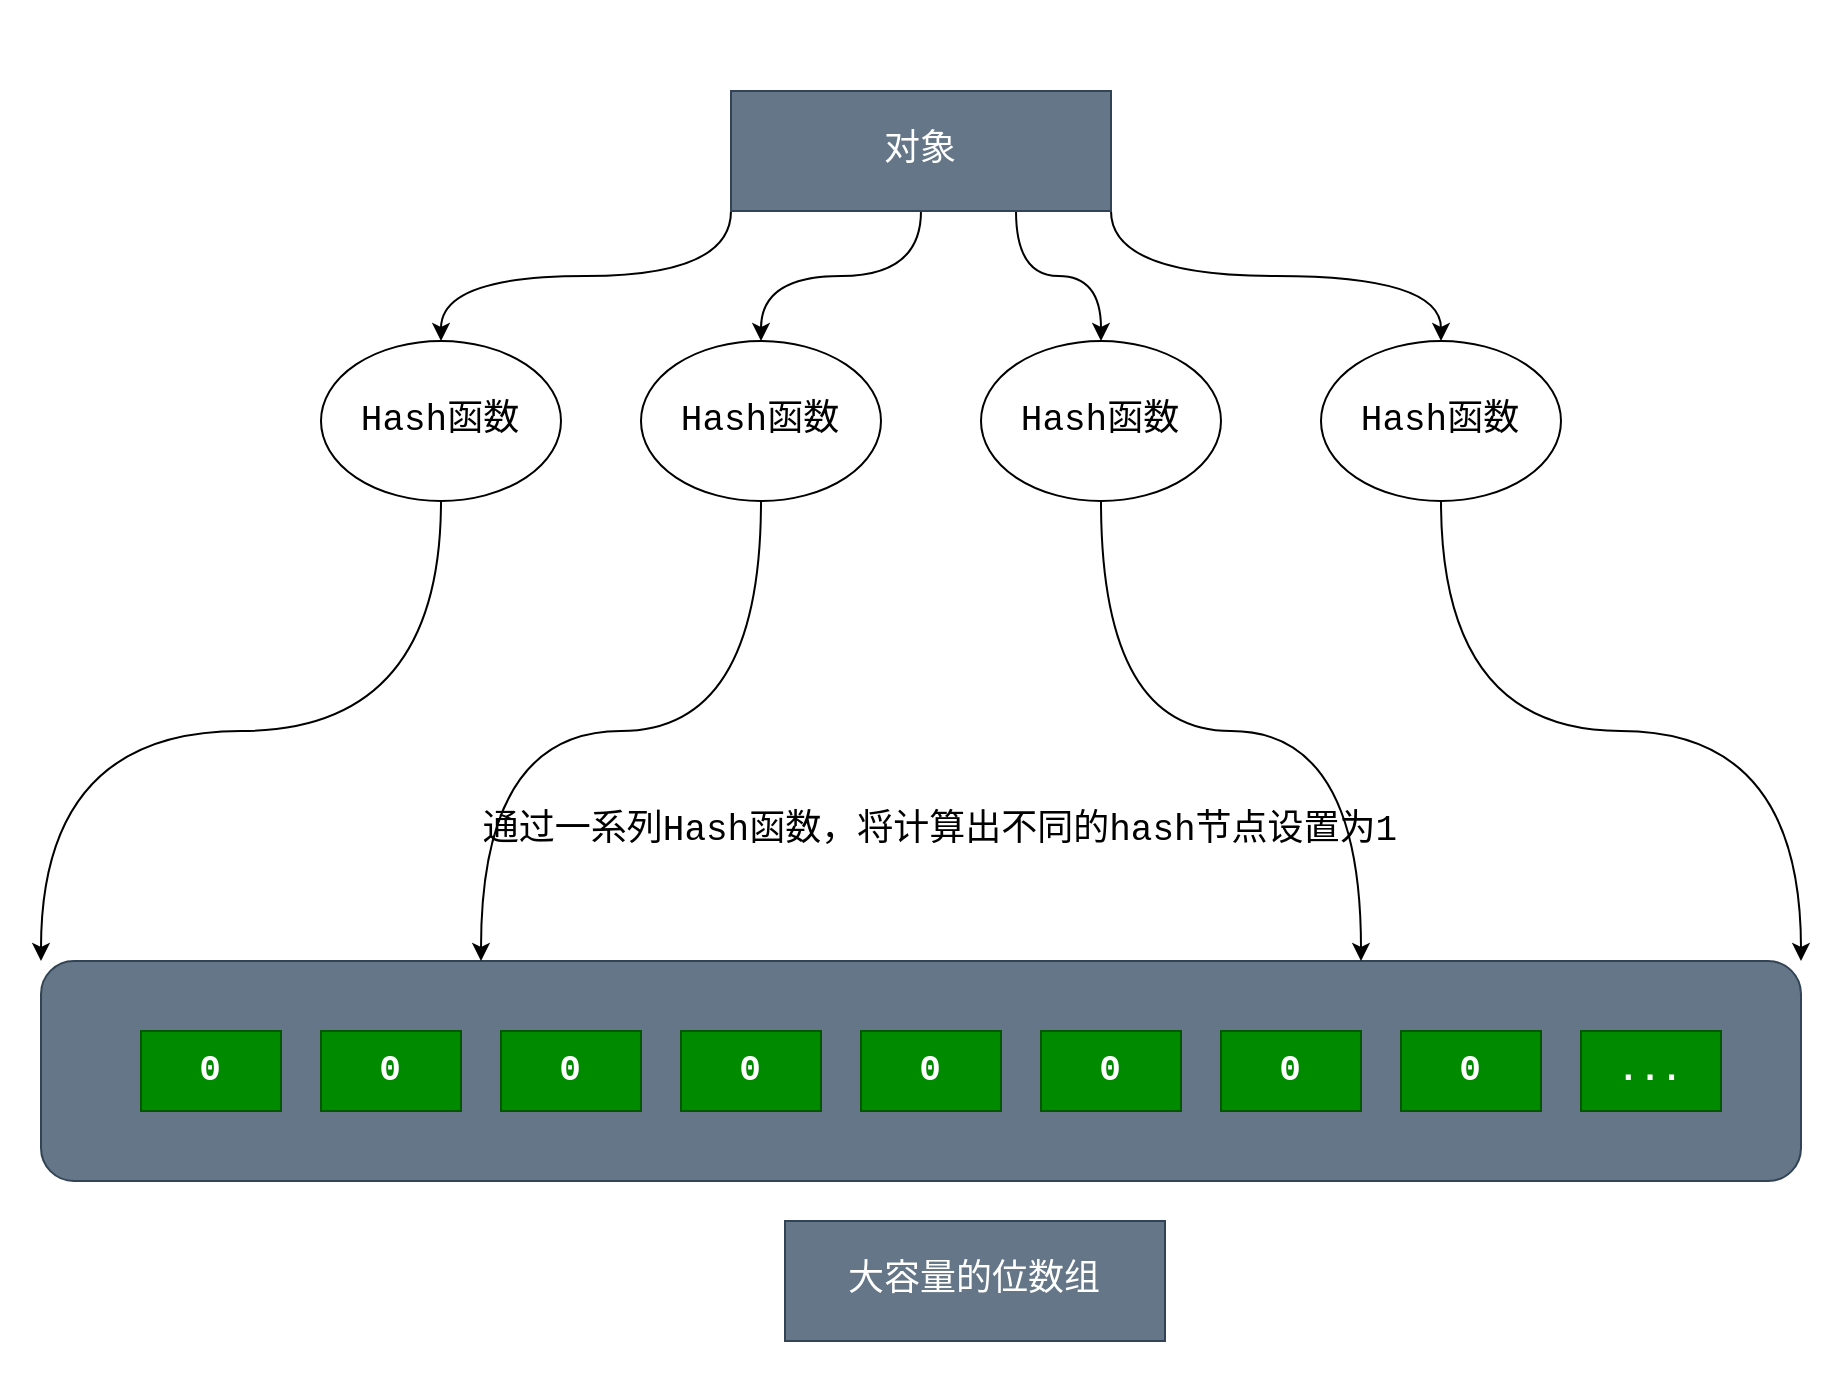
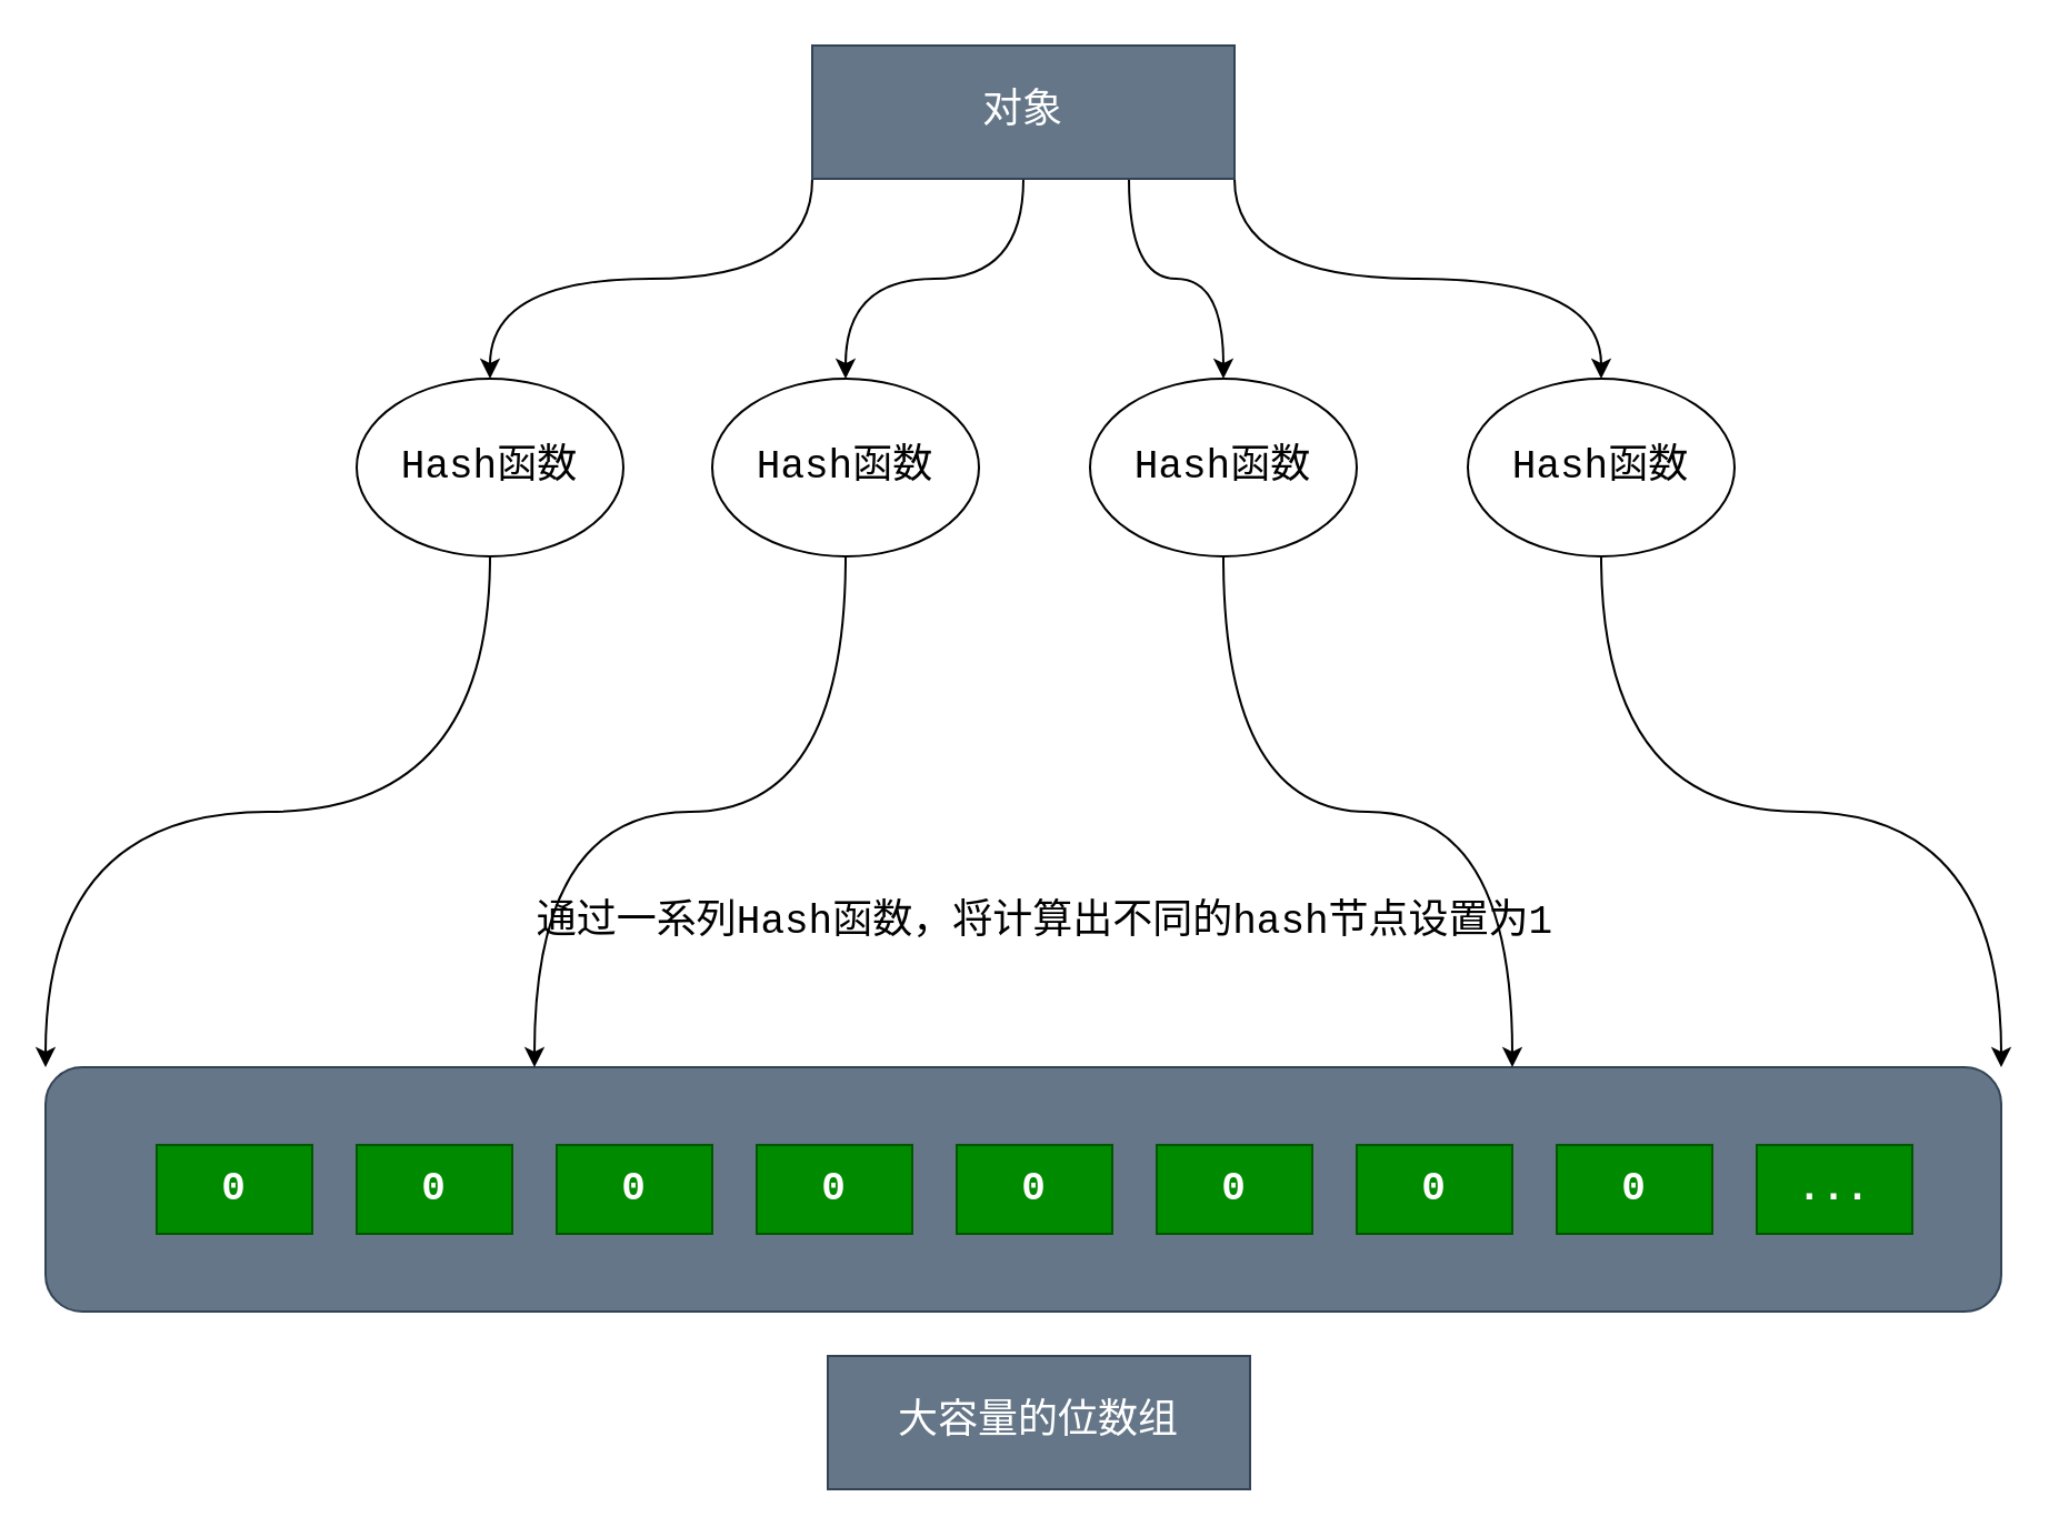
  <mxCell id="0" />
  <mxCell id="1" parent="0" />
  <mxCell id="2" value="" style="rounded=1;whiteSpace=wrap;html=1;fillColor=#647687;strokeColor=#314354;fontColor=#ffffff;" vertex="1" parent="1"><mxGeometry x="20" y="480" width="880" height="110" as="geometry" /></mxCell>
  <mxCell id="3" value="&lt;font face=&quot;Courier New&quot; style=&quot;font-size: 18px&quot;&gt;&lt;b&gt;0&lt;/b&gt;&lt;/font&gt;" style="rounded=0;whiteSpace=wrap;html=1;fillColor=#008a00;fontColor=#ffffff;strokeColor=#005700;" vertex="1" parent="1"><mxGeometry x="70" y="515" width="70" height="40" as="geometry" /></mxCell>
  <mxCell id="4" value="&lt;font face=&quot;Courier New&quot; style=&quot;font-size: 18px&quot;&gt;&lt;b&gt;0&lt;/b&gt;&lt;/font&gt;" style="rounded=0;whiteSpace=wrap;html=1;fillColor=#008a00;fontColor=#ffffff;strokeColor=#005700;" vertex="1" parent="1"><mxGeometry x="160" y="515" width="70" height="40" as="geometry" /></mxCell>
  <mxCell id="5" value="&lt;font face=&quot;Courier New&quot; style=&quot;font-size: 18px&quot;&gt;&lt;b&gt;0&lt;/b&gt;&lt;/font&gt;" style="rounded=0;whiteSpace=wrap;html=1;fillColor=#008a00;fontColor=#ffffff;strokeColor=#005700;" vertex="1" parent="1"><mxGeometry x="250" y="515" width="70" height="40" as="geometry" /></mxCell>
  <mxCell id="6" value="&lt;font face=&quot;Courier New&quot; style=&quot;font-size: 18px&quot;&gt;&lt;b&gt;0&lt;/b&gt;&lt;/font&gt;" style="rounded=0;whiteSpace=wrap;html=1;fillColor=#008a00;fontColor=#ffffff;strokeColor=#005700;" vertex="1" parent="1"><mxGeometry x="340" y="515" width="70" height="40" as="geometry" /></mxCell>
  <mxCell id="7" value="&lt;font face=&quot;Courier New&quot; style=&quot;font-size: 18px&quot;&gt;&lt;b&gt;0&lt;/b&gt;&lt;/font&gt;" style="rounded=0;whiteSpace=wrap;html=1;fillColor=#008a00;fontColor=#ffffff;strokeColor=#005700;" vertex="1" parent="1"><mxGeometry x="430" y="515" width="70" height="40" as="geometry" /></mxCell>
  <mxCell id="8" value="&lt;font face=&quot;Courier New&quot; style=&quot;font-size: 18px&quot;&gt;&lt;b&gt;0&lt;/b&gt;&lt;/font&gt;" style="rounded=0;whiteSpace=wrap;html=1;fillColor=#008a00;fontColor=#ffffff;strokeColor=#005700;" vertex="1" parent="1"><mxGeometry x="520" y="515" width="70" height="40" as="geometry" /></mxCell>
  <mxCell id="9" value="&lt;font face=&quot;Courier New&quot; style=&quot;font-size: 18px&quot;&gt;&lt;b&gt;0&lt;/b&gt;&lt;/font&gt;" style="rounded=0;whiteSpace=wrap;html=1;fillColor=#008a00;fontColor=#ffffff;strokeColor=#005700;" vertex="1" parent="1"><mxGeometry x="610" y="515" width="70" height="40" as="geometry" /></mxCell>
  <mxCell id="10" value="&lt;font face=&quot;Courier New&quot; style=&quot;font-size: 18px&quot;&gt;&lt;b&gt;0&lt;/b&gt;&lt;/font&gt;" style="rounded=0;whiteSpace=wrap;html=1;fillColor=#008a00;fontColor=#ffffff;strokeColor=#005700;" vertex="1" parent="1"><mxGeometry x="700" y="515" width="70" height="40" as="geometry" /></mxCell>
  <mxCell id="11" value="&lt;font face=&quot;Courier New&quot; style=&quot;font-size: 18px&quot;&gt;&lt;b&gt;...&lt;/b&gt;&lt;/font&gt;" style="rounded=0;whiteSpace=wrap;html=1;fillColor=#008a00;fontColor=#ffffff;strokeColor=#005700;" vertex="1" parent="1"><mxGeometry x="790" y="515" width="70" height="40" as="geometry" /></mxCell>
  <mxCell id="12" style="edgeStyle=orthogonalEdgeStyle;curved=1;rounded=0;orthogonalLoop=1;jettySize=auto;html=1;exitX=0;exitY=1;exitDx=0;exitDy=0;fontFamily=Courier New;fontSize=18;" edge="1" parent="1" source="16" target="19"><mxGeometry relative="1" as="geometry" /></mxCell>
  <mxCell id="13" style="edgeStyle=orthogonalEdgeStyle;curved=1;rounded=0;orthogonalLoop=1;jettySize=auto;html=1;exitX=0.5;exitY=1;exitDx=0;exitDy=0;entryX=0.5;entryY=0;entryDx=0;entryDy=0;fontFamily=Courier New;fontSize=18;" edge="1" parent="1" source="16" target="21"><mxGeometry relative="1" as="geometry" /></mxCell>
  <mxCell id="14" style="edgeStyle=orthogonalEdgeStyle;curved=1;rounded=0;orthogonalLoop=1;jettySize=auto;html=1;exitX=1;exitY=1;exitDx=0;exitDy=0;fontFamily=Courier New;fontSize=18;" edge="1" parent="1" source="16" target="23"><mxGeometry relative="1" as="geometry" /></mxCell>
  <mxCell id="15" style="edgeStyle=orthogonalEdgeStyle;curved=1;rounded=0;orthogonalLoop=1;jettySize=auto;html=1;exitX=0.75;exitY=1;exitDx=0;exitDy=0;fontFamily=Courier New;fontSize=18;" edge="1" parent="1" source="16" target="25"><mxGeometry relative="1" as="geometry" /></mxCell>
- <mxCell id="16" value="对象" style="rounded=0;whiteSpace=wrap;html=1;fontFamily=Courier New;fontSize=18;fillColor=#647687;fontColor=#ffffff;strokeColor=#314354;" vertex="1" parent="1"><mxGeometry x="365" y="45" width="190" height="60" as="geometry" /></mxCell>
- <mxCell id="17" value="大容量的位数组" style="rounded=0;whiteSpace=wrap;html=1;fontFamily=Courier New;fontSize=18;fillColor=#647687;fontColor=#ffffff;strokeColor=#314354;" vertex="1" parent="1"><mxGeometry x="392" y="610" width="190" height="60" as="geometry" /></mxCell>
+ <mxCell id="16" value="对象" style="rounded=0;whiteSpace=wrap;html=1;fontFamily=Courier New;fontSize=18;fillColor=#647687;fontColor=#ffffff;strokeColor=#314354;" vertex="1" parent="1"><mxGeometry x="365" y="20" width="190" height="60" as="geometry" /></mxCell>
+ <mxCell id="17" value="大容量的位数组" style="rounded=0;whiteSpace=wrap;html=1;fontFamily=Courier New;fontSize=18;fillColor=#647687;fontColor=#ffffff;strokeColor=#314354;" vertex="1" parent="1"><mxGeometry x="372" y="610" width="190" height="60" as="geometry" /></mxCell>
  <mxCell id="18" style="edgeStyle=orthogonalEdgeStyle;curved=1;rounded=0;orthogonalLoop=1;jettySize=auto;html=1;exitX=0.5;exitY=1;exitDx=0;exitDy=0;entryX=0;entryY=0;entryDx=0;entryDy=0;fontFamily=Courier New;fontSize=18;" edge="1" parent="1" source="19" target="2"><mxGeometry relative="1" as="geometry" /></mxCell>
  <mxCell id="19" value="Hash函数" style="ellipse;whiteSpace=wrap;html=1;fontFamily=Courier New;fontSize=18;" vertex="1" parent="1"><mxGeometry x="160" y="170" width="120" height="80" as="geometry" /></mxCell>
  <mxCell id="20" style="edgeStyle=orthogonalEdgeStyle;curved=1;rounded=0;orthogonalLoop=1;jettySize=auto;html=1;exitX=0.5;exitY=1;exitDx=0;exitDy=0;fontFamily=Courier New;fontSize=18;entryX=0.25;entryY=0;entryDx=0;entryDy=0;" edge="1" parent="1" source="21" target="2"><mxGeometry relative="1" as="geometry" /></mxCell>
  <mxCell id="21" value="Hash函数" style="ellipse;whiteSpace=wrap;html=1;fontFamily=Courier New;fontSize=18;" vertex="1" parent="1"><mxGeometry x="320" y="170" width="120" height="80" as="geometry" /></mxCell>
  <mxCell id="22" style="edgeStyle=orthogonalEdgeStyle;curved=1;rounded=0;orthogonalLoop=1;jettySize=auto;html=1;exitX=0.5;exitY=1;exitDx=0;exitDy=0;entryX=1;entryY=0;entryDx=0;entryDy=0;fontFamily=Courier New;fontSize=18;" edge="1" parent="1" source="23" target="2"><mxGeometry relative="1" as="geometry" /></mxCell>
  <mxCell id="23" value="Hash函数" style="ellipse;whiteSpace=wrap;html=1;fontFamily=Courier New;fontSize=18;" vertex="1" parent="1"><mxGeometry x="660" y="170" width="120" height="80" as="geometry" /></mxCell>
  <mxCell id="24" style="edgeStyle=orthogonalEdgeStyle;curved=1;rounded=0;orthogonalLoop=1;jettySize=auto;html=1;exitX=0.5;exitY=1;exitDx=0;exitDy=0;entryX=0.75;entryY=0;entryDx=0;entryDy=0;fontFamily=Courier New;fontSize=18;" edge="1" parent="1" source="25" target="2"><mxGeometry relative="1" as="geometry" /></mxCell>
  <mxCell id="25" value="Hash函数" style="ellipse;whiteSpace=wrap;html=1;fontFamily=Courier New;fontSize=18;" vertex="1" parent="1"><mxGeometry x="490" y="170" width="120" height="80" as="geometry" /></mxCell>
  <mxCell id="26" value="通过一系列Hash函数，将计算出不同的hash节点设置为1" style="text;html=1;strokeColor=none;fillColor=none;align=center;verticalAlign=middle;whiteSpace=wrap;rounded=0;fontFamily=Courier New;fontSize=18;" vertex="1" parent="1"><mxGeometry x="230" y="400" width="480" height="30" as="geometry" /></mxCell>
